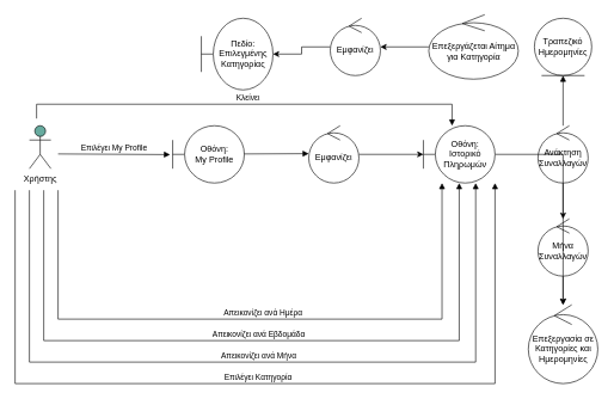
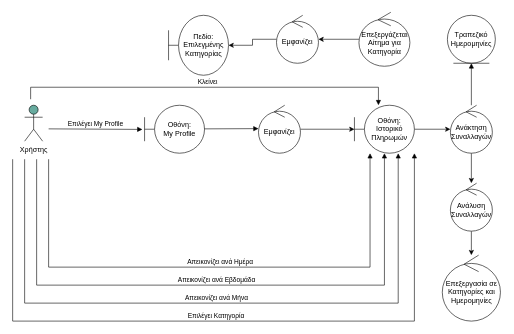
  <mxCell id="0" />
  <mxCell id="1" parent="0" />
  <mxCell id="2" value="Χρήστης&lt;br&gt;" style="shape=umlActor;verticalLabelPosition=bottom;verticalAlign=top;html=1;outlineConnect=0;fillColor=#67AB9F;" vertex="1" parent="1"><mxGeometry x="40" y="175" width="30" height="60" as="geometry" /></mxCell>
  <mxCell id="3" value="Οθόνη: &lt;br&gt;My Profile" style="shape=umlBoundary;whiteSpace=wrap;html=1;" vertex="1" parent="1"><mxGeometry x="240" y="175" width="100" height="80" as="geometry" /></mxCell>
  <mxCell id="4" value="Επιλέγει My Profile" style="html=1;verticalAlign=bottom;endArrow=block;rounded=0;entryX=-0.036;entryY=0.504;entryDx=0;entryDy=0;entryPerimeter=0;" edge="1" parent="1" target="3"><mxGeometry width="80" relative="1" as="geometry"><mxPoint x="80" y="214.41" as="sourcePoint" /><mxPoint x="160" y="214.41" as="targetPoint" /></mxGeometry></mxCell>
  <mxCell id="5" value="" style="edgeStyle=orthogonalEdgeStyle;rounded=0;orthogonalLoop=1;jettySize=auto;html=1;" edge="1" parent="1" source="6" target="11"><mxGeometry relative="1" as="geometry" /></mxCell>
  <mxCell id="6" value="Ανάκτηση Συναλλαγών" style="ellipse;shape=umlControl;whiteSpace=wrap;html=1;" vertex="1" parent="1"><mxGeometry x="750" y="175" width="70" height="80" as="geometry" /></mxCell>
  <mxCell id="7" value="" style="html=1;verticalAlign=bottom;endArrow=block;rounded=0;" edge="1" parent="1"><mxGeometry width="80" relative="1" as="geometry"><mxPoint x="340" y="214.41" as="sourcePoint" /><mxPoint x="430" y="214" as="targetPoint" /></mxGeometry></mxCell>
  <mxCell id="8" value="Τραπεζικό Ημερομηνίες" style="ellipse;shape=umlEntity;whiteSpace=wrap;html=1;" vertex="1" parent="1"><mxGeometry x="745" y="25" width="80" height="80" as="geometry" /></mxCell>
  <mxCell id="9" value="" style="html=1;verticalAlign=bottom;endArrow=block;rounded=0;entryX=0.5;entryY=1;entryDx=0;entryDy=0;" edge="1" parent="1" target="8"><mxGeometry width="80" relative="1" as="geometry"><mxPoint x="785" y="175" as="sourcePoint" /><mxPoint x="865" y="175" as="targetPoint" /></mxGeometry></mxCell>
  <mxCell id="10" value="" style="edgeStyle=orthogonalEdgeStyle;rounded=0;orthogonalLoop=1;jettySize=auto;html=1;" edge="1" parent="1" source="11" target="12"><mxGeometry relative="1" as="geometry" /></mxCell>
- <mxCell id="11" value="Μήνα Συναλλαγών" style="ellipse;shape=umlControl;whiteSpace=wrap;html=1;" vertex="1" parent="1"><mxGeometry x="750" y="305" width="70" height="80" as="geometry" /></mxCell>
+ <mxCell id="11" value="Ανάλυση Συναλλαγών" style="ellipse;shape=umlControl;whiteSpace=wrap;html=1;" vertex="1" parent="1"><mxGeometry x="750" y="305" width="70" height="80" as="geometry" /></mxCell>
  <mxCell id="12" value="Επεξεργασία σε Κατηγορίες και Ημερομηνίες" style="ellipse;shape=umlControl;whiteSpace=wrap;html=1;" vertex="1" parent="1"><mxGeometry x="736.5" y="425" width="97" height="110" as="geometry" /></mxCell>
  <mxCell id="13" value="" style="edgeStyle=orthogonalEdgeStyle;rounded=0;orthogonalLoop=1;jettySize=auto;html=1;" edge="1" parent="1" source="14" target="16"><mxGeometry relative="1" as="geometry" /></mxCell>
  <mxCell id="14" value="Εμφανίζει" style="ellipse;shape=umlControl;whiteSpace=wrap;html=1;" vertex="1" parent="1"><mxGeometry x="430" y="175" width="70" height="80" as="geometry" /></mxCell>
- <mxCell id="15" value="" style="edgeStyle=orthogonalEdgeStyle;rounded=0;orthogonalLoop=1;jettySize=auto;html=1;" edge="1" parent="1" source="16" target="12"><mxGeometry relative="1" as="geometry" /></mxCell>
+ <mxCell id="15" value="" style="edgeStyle=orthogonalEdgeStyle;rounded=0;orthogonalLoop=1;jettySize=auto;html=1;" edge="1" parent="1" source="16" target="6"><mxGeometry relative="1" as="geometry" /></mxCell>
  <mxCell id="16" value="Οθόνη: Ιστορικό Πληρωμών" style="shape=umlBoundary;whiteSpace=wrap;html=1;" vertex="1" parent="1"><mxGeometry x="590" y="175" width="100" height="80" as="geometry" /></mxCell>
  <mxCell id="17" value="Απεικονίζει ανά Ημέρα" style="html=1;verticalAlign=bottom;endArrow=block;rounded=0;entryX=0.26;entryY=1;entryDx=0;entryDy=0;entryPerimeter=0;" edge="1" parent="1" target="16"><mxGeometry x="0.028" width="80" relative="1" as="geometry"><mxPoint x="80" y="265" as="sourcePoint" /><mxPoint x="616" y="265" as="targetPoint" /><Array as="points"><mxPoint x="80" y="445" /><mxPoint x="616" y="445" /></Array><mxPoint as="offset" /></mxGeometry></mxCell>
  <mxCell id="18" value="Απεικονίζει ανά Εβδομάδα" style="html=1;verticalAlign=bottom;endArrow=block;rounded=0;" edge="1" parent="1"><mxGeometry x="0.01" width="80" relative="1" as="geometry"><mxPoint x="60" y="265" as="sourcePoint" /><mxPoint x="640" y="255" as="targetPoint" /><Array as="points"><mxPoint x="60" y="475" /><mxPoint x="640" y="475" /></Array><mxPoint as="offset" /></mxGeometry></mxCell>
  <mxCell id="19" value="Απεικονίζει ανά Μήνα" style="html=1;verticalAlign=bottom;endArrow=block;rounded=0;" edge="1" parent="1"><mxGeometry x="0.006" width="80" relative="1" as="geometry"><mxPoint x="40" y="265" as="sourcePoint" /><mxPoint x="663" y="255" as="targetPoint" /><Array as="points"><mxPoint x="40" y="505" /><mxPoint x="663" y="505" /></Array><mxPoint as="offset" /></mxGeometry></mxCell>
  <mxCell id="20" value="Επιλέγει Κατηγορία" style="html=1;verticalAlign=bottom;endArrow=block;rounded=0;" edge="1" parent="1"><mxGeometry width="80" relative="1" as="geometry"><mxPoint x="20" y="265" as="sourcePoint" /><mxPoint x="690" y="255" as="targetPoint" /><Array as="points"><mxPoint x="20" y="535" /><mxPoint x="690" y="535" /></Array><mxPoint x="-1" as="offset" /></mxGeometry></mxCell>
  <mxCell id="21" value="" style="edgeStyle=orthogonalEdgeStyle;rounded=0;orthogonalLoop=1;jettySize=auto;html=1;" edge="1" parent="1" source="22" target="24"><mxGeometry relative="1" as="geometry" /></mxCell>
- <mxCell id="22" value="Επεξεργάζεται Αίτημα για Κατηγορία" style="ellipse;shape=umlControl;whiteSpace=wrap;html=1;" vertex="1" parent="1"><mxGeometry x="597.5" y="20" width="125" height="90" as="geometry" /></mxCell>
+ <mxCell id="22" value="Επεξεργάζεται Αίτημα για Κατηγορία" style="ellipse;shape=umlControl;whiteSpace=wrap;html=1;" vertex="1" parent="1"><mxGeometry x="597.5" y="20" width="85" height="90" as="geometry" /></mxCell>
  <mxCell id="23" value="" style="edgeStyle=orthogonalEdgeStyle;rounded=0;orthogonalLoop=1;jettySize=auto;html=1;" edge="1" parent="1" source="24" target="25"><mxGeometry relative="1" as="geometry" /></mxCell>
  <mxCell id="24" value="Εμφανίζει" style="ellipse;shape=umlControl;whiteSpace=wrap;html=1;" vertex="1" parent="1"><mxGeometry x="460" y="25" width="70" height="80" as="geometry" /></mxCell>
  <mxCell id="25" value="Πεδίο:&lt;br&gt;Επιλεγμένης Κατηγορίας" style="shape=umlBoundary;whiteSpace=wrap;html=1;" vertex="1" parent="1"><mxGeometry x="280" y="25" width="100" height="100" as="geometry" /></mxCell>
  <mxCell id="26" value="Κλείνει" style="html=1;verticalAlign=bottom;endArrow=block;rounded=0;entryX=0.4;entryY=0;entryDx=0;entryDy=0;entryPerimeter=0;" edge="1" parent="1" target="16"><mxGeometry width="80" relative="1" as="geometry"><mxPoint x="50" y="165" as="sourcePoint" /><mxPoint x="460" y="185" as="targetPoint" /><Array as="points"><mxPoint x="50" y="145" /><mxPoint x="630" y="145" /></Array></mxGeometry></mxCell>
